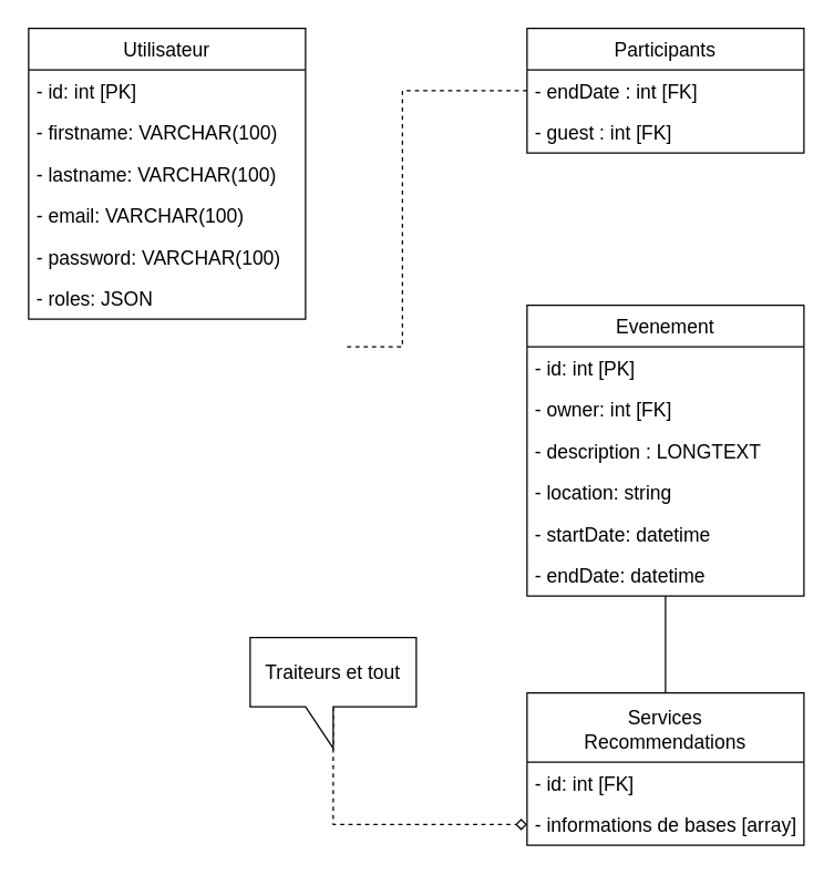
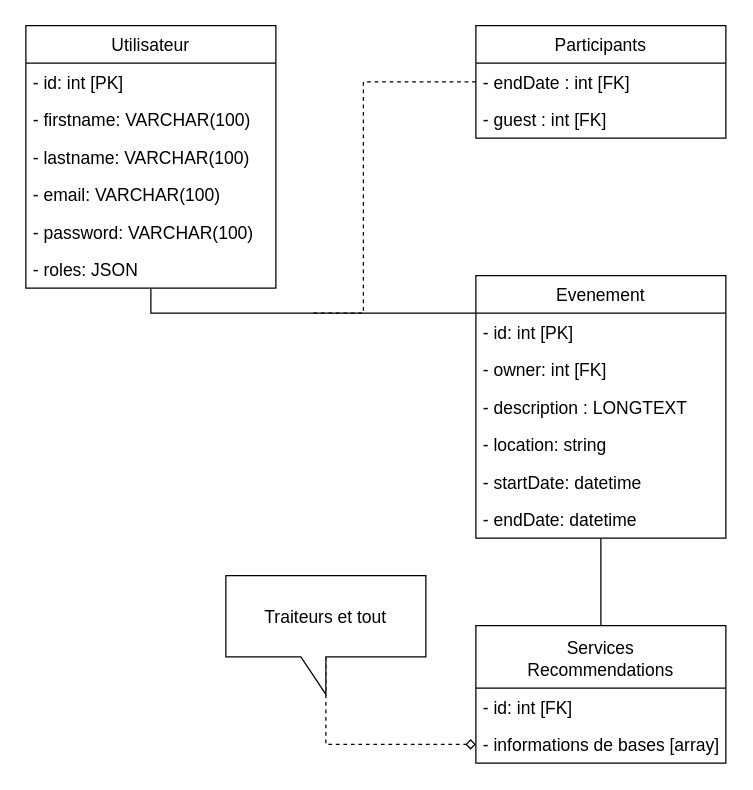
  <mxCell id="0" />
  <mxCell id="1" parent="0" />
+ <mxCell id="2" style="edgeStyle=orthogonalEdgeStyle;rounded=0;orthogonalLoop=1;jettySize=auto;html=1;fontSize=14;endArrow=none;endFill=0;" edge="1" parent="1" source="3" target="11"><mxGeometry relative="1" as="geometry"><Array as="points"><mxPoint x="120" y="250" /></Array></mxGeometry></mxCell>
  <mxCell id="3" value="Utilisateur" style="swimlane;fontStyle=0;childLayout=stackLayout;horizontal=1;startSize=30;horizontalStack=0;resizeParent=1;resizeParentMax=0;resizeLast=0;collapsible=1;marginBottom=0;fontSize=14;" vertex="1" parent="1"><mxGeometry x="20" y="20" width="200" height="210" as="geometry" /></mxCell>
  <mxCell id="4" value="- id: int [PK]" style="text;strokeColor=none;fillColor=none;align=left;verticalAlign=middle;spacingLeft=4;spacingRight=4;overflow=hidden;points=[[0,0.5],[1,0.5]];portConstraint=eastwest;rotatable=0;fontSize=14;" vertex="1" parent="3"><mxGeometry y="30" width="200" height="30" as="geometry" /></mxCell>
  <mxCell id="5" value="- firstname: VARCHAR(100)" style="text;strokeColor=none;fillColor=none;align=left;verticalAlign=middle;spacingLeft=4;spacingRight=4;overflow=hidden;points=[[0,0.5],[1,0.5]];portConstraint=eastwest;rotatable=0;fontSize=14;" vertex="1" parent="3"><mxGeometry y="60" width="200" height="30" as="geometry" /></mxCell>
  <mxCell id="6" value="- lastname: VARCHAR(100)" style="text;strokeColor=none;fillColor=none;align=left;verticalAlign=middle;spacingLeft=4;spacingRight=4;overflow=hidden;points=[[0,0.5],[1,0.5]];portConstraint=eastwest;rotatable=0;fontSize=14;" vertex="1" parent="3"><mxGeometry y="90" width="200" height="30" as="geometry" /></mxCell>
  <mxCell id="7" value="- email: VARCHAR(100)" style="text;strokeColor=none;fillColor=none;align=left;verticalAlign=middle;spacingLeft=4;spacingRight=4;overflow=hidden;points=[[0,0.5],[1,0.5]];portConstraint=eastwest;rotatable=0;fontSize=14;" vertex="1" parent="3"><mxGeometry y="120" width="200" height="30" as="geometry" /></mxCell>
  <mxCell id="8" value="- password: VARCHAR(100)" style="text;strokeColor=none;fillColor=none;align=left;verticalAlign=middle;spacingLeft=4;spacingRight=4;overflow=hidden;points=[[0,0.5],[1,0.5]];portConstraint=eastwest;rotatable=0;fontSize=14;" vertex="1" parent="3"><mxGeometry y="150" width="200" height="30" as="geometry" /></mxCell>
  <mxCell id="9" value="- roles: JSON" style="text;strokeColor=none;fillColor=none;align=left;verticalAlign=middle;spacingLeft=4;spacingRight=4;overflow=hidden;points=[[0,0.5],[1,0.5]];portConstraint=eastwest;rotatable=0;fontSize=14;" vertex="1" parent="3"><mxGeometry y="180" width="200" height="30" as="geometry" /></mxCell>
  <mxCell id="10" style="edgeStyle=orthogonalEdgeStyle;rounded=0;orthogonalLoop=1;jettySize=auto;html=1;fontSize=14;endArrow=none;endFill=0;dashed=1;" edge="1" parent="1" target="22"><mxGeometry relative="1" as="geometry"><mxPoint x="250" y="250" as="sourcePoint" /><Array as="points"><mxPoint x="290" y="250" /><mxPoint x="290" y="65" /></Array></mxGeometry></mxCell>
  <mxCell id="11" value="Evenement" style="swimlane;fontStyle=0;childLayout=stackLayout;horizontal=1;startSize=30;horizontalStack=0;resizeParent=1;resizeParentMax=0;resizeLast=0;collapsible=1;marginBottom=0;fontSize=14;" vertex="1" parent="1"><mxGeometry x="380" y="220" width="200" height="210" as="geometry" /></mxCell>
  <mxCell id="12" value="- id: int [PK]" style="text;strokeColor=none;fillColor=none;align=left;verticalAlign=middle;spacingLeft=4;spacingRight=4;overflow=hidden;points=[[0,0.5],[1,0.5]];portConstraint=eastwest;rotatable=0;fontSize=14;" vertex="1" parent="11"><mxGeometry y="30" width="200" height="30" as="geometry" /></mxCell>
  <mxCell id="13" value="- owner: int [FK]" style="text;strokeColor=none;fillColor=none;align=left;verticalAlign=middle;spacingLeft=4;spacingRight=4;overflow=hidden;points=[[0,0.5],[1,0.5]];portConstraint=eastwest;rotatable=0;fontSize=14;" vertex="1" parent="11"><mxGeometry y="60" width="200" height="30" as="geometry" /></mxCell>
  <mxCell id="14" value="- description : LONGTEXT" style="text;strokeColor=none;fillColor=none;align=left;verticalAlign=middle;spacingLeft=4;spacingRight=4;overflow=hidden;points=[[0,0.5],[1,0.5]];portConstraint=eastwest;rotatable=0;fontSize=14;" vertex="1" parent="11"><mxGeometry y="90" width="200" height="30" as="geometry" /></mxCell>
  <mxCell id="15" value="- location: string" style="text;strokeColor=none;fillColor=none;align=left;verticalAlign=middle;spacingLeft=4;spacingRight=4;overflow=hidden;points=[[0,0.5],[1,0.5]];portConstraint=eastwest;rotatable=0;fontSize=14;" vertex="1" parent="11"><mxGeometry y="120" width="200" height="30" as="geometry" /></mxCell>
  <mxCell id="16" value="- startDate: datetime" style="text;strokeColor=none;fillColor=none;align=left;verticalAlign=middle;spacingLeft=4;spacingRight=4;overflow=hidden;points=[[0,0.5],[1,0.5]];portConstraint=eastwest;rotatable=0;fontSize=14;" vertex="1" parent="11"><mxGeometry y="150" width="200" height="30" as="geometry" /></mxCell>
  <mxCell id="17" value="- endDate: datetime" style="text;strokeColor=none;fillColor=none;align=left;verticalAlign=middle;spacingLeft=4;spacingRight=4;overflow=hidden;points=[[0,0.5],[1,0.5]];portConstraint=eastwest;rotatable=0;fontSize=14;" vertex="1" parent="11"><mxGeometry y="180" width="200" height="30" as="geometry" /></mxCell>
  <mxCell id="18" style="edgeStyle=orthogonalEdgeStyle;rounded=0;orthogonalLoop=1;jettySize=auto;html=1;fontSize=14;endArrow=none;endFill=0;" edge="1" parent="1" source="19" target="11"><mxGeometry relative="1" as="geometry" /></mxCell>
  <mxCell id="19" value="Services&#10;Recommendations" style="swimlane;fontStyle=0;childLayout=stackLayout;horizontal=1;startSize=50;horizontalStack=0;resizeParent=1;resizeParentMax=0;resizeLast=0;collapsible=1;marginBottom=0;fontSize=14;spacingTop=2;" vertex="1" parent="1"><mxGeometry x="380" y="500" width="200" height="110" as="geometry"><mxRectangle x="560" y="400" width="150" height="40" as="alternateBounds" /></mxGeometry></mxCell>
  <mxCell id="20" value="- id: int [FK]" style="text;strokeColor=none;fillColor=none;align=left;verticalAlign=middle;spacingLeft=4;spacingRight=4;overflow=hidden;points=[[0,0.5],[1,0.5]];portConstraint=eastwest;rotatable=0;fontSize=14;" vertex="1" parent="19"><mxGeometry y="50" width="200" height="30" as="geometry" /></mxCell>
  <mxCell id="21" value="- informations de bases [array]" style="text;strokeColor=none;fillColor=none;align=left;verticalAlign=middle;spacingLeft=4;spacingRight=4;overflow=hidden;points=[[0,0.5],[1,0.5]];portConstraint=eastwest;rotatable=0;fontSize=14;" vertex="1" parent="19"><mxGeometry y="80" width="200" height="30" as="geometry" /></mxCell>
  <mxCell id="22" value="Participants" style="swimlane;fontStyle=0;childLayout=stackLayout;horizontal=1;startSize=30;horizontalStack=0;resizeParent=1;resizeParentMax=0;resizeLast=0;collapsible=1;marginBottom=0;fontSize=14;glass=0;" vertex="1" parent="1"><mxGeometry x="380" y="20" width="200" height="90" as="geometry" /></mxCell>
  <mxCell id="23" value="- endDate : int [FK]" style="text;strokeColor=none;fillColor=none;align=left;verticalAlign=middle;spacingLeft=4;spacingRight=4;overflow=hidden;points=[[0,0.5],[1,0.5]];portConstraint=eastwest;rotatable=0;fontSize=14;" vertex="1" parent="22"><mxGeometry y="30" width="200" height="30" as="geometry" /></mxCell>
  <mxCell id="24" value="- guest : int [FK]" style="text;strokeColor=none;fillColor=none;align=left;verticalAlign=middle;spacingLeft=4;spacingRight=4;overflow=hidden;points=[[0,0.5],[1,0.5]];portConstraint=eastwest;rotatable=0;fontSize=14;" vertex="1" parent="22"><mxGeometry y="60" width="200" height="30" as="geometry" /></mxCell>
  <mxCell id="25" style="edgeStyle=orthogonalEdgeStyle;rounded=0;orthogonalLoop=1;jettySize=auto;html=1;dashed=1;fontSize=14;endArrow=diamond;endFill=0;" edge="1" parent="1" source="26" target="21"><mxGeometry relative="1" as="geometry" /></mxCell>
- <mxCell id="26" value="Traiteurs et tout" style="shape=callout;whiteSpace=wrap;html=1;perimeter=calloutPerimeter;fontSize=14;flipH=1;" vertex="1" parent="1"><mxGeometry x="180" y="460" width="120" height="80" as="geometry" /></mxCell>
+ <mxCell id="26" value="Traiteurs et tout" style="shape=callout;whiteSpace=wrap;html=1;perimeter=calloutPerimeter;fontSize=14;flipH=1;" vertex="1" parent="1"><mxGeometry x="180" y="460" width="160" height="95" as="geometry" /></mxCell>
